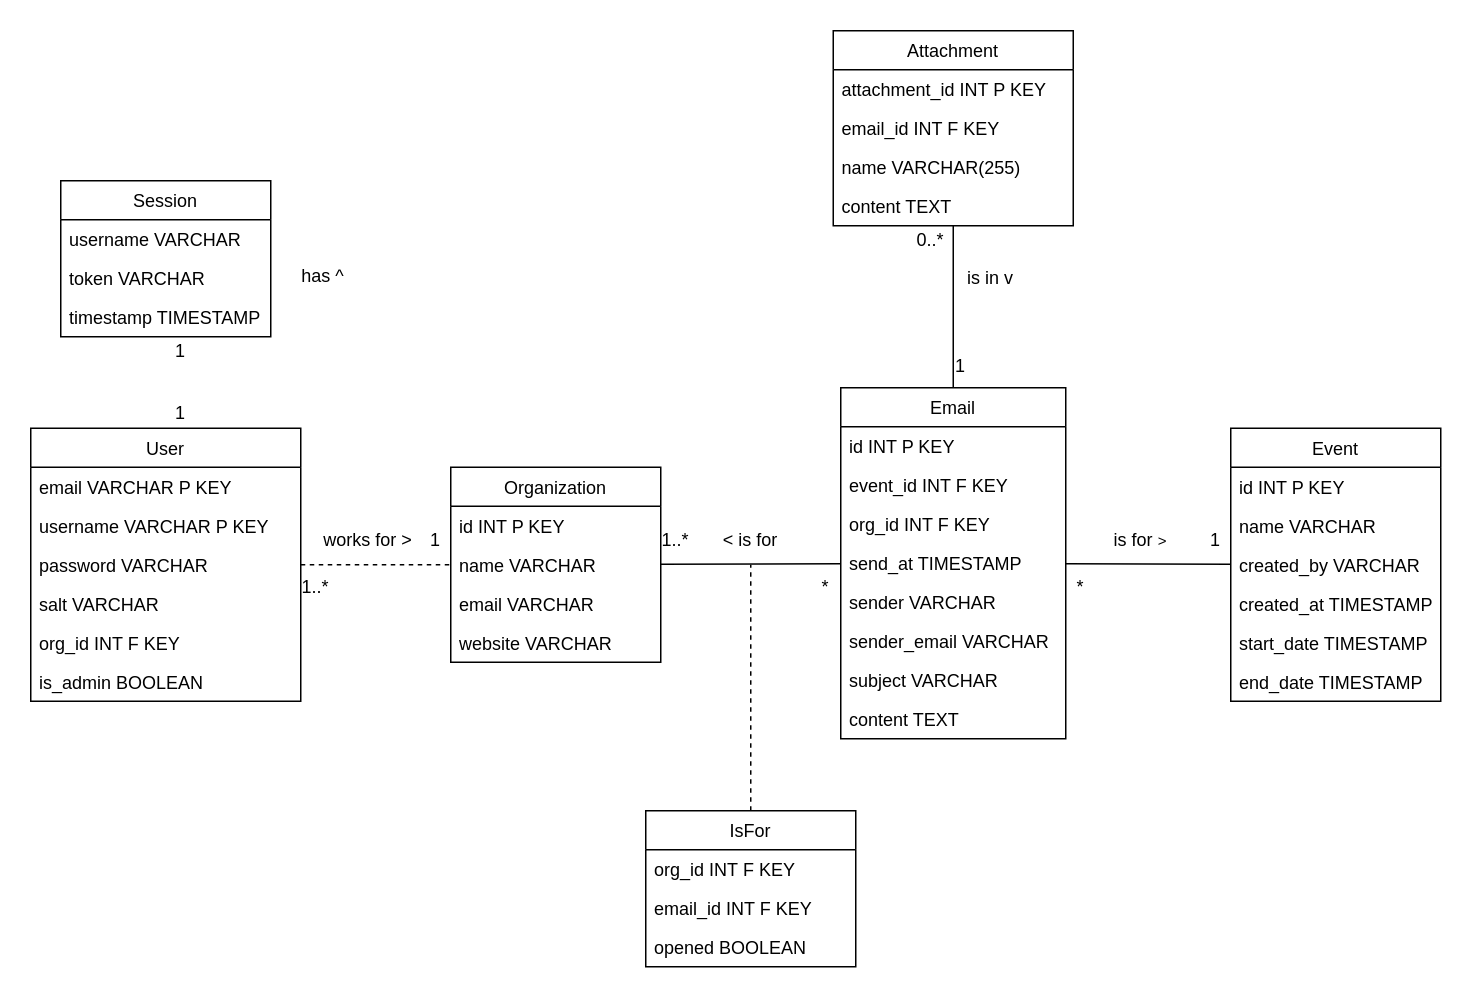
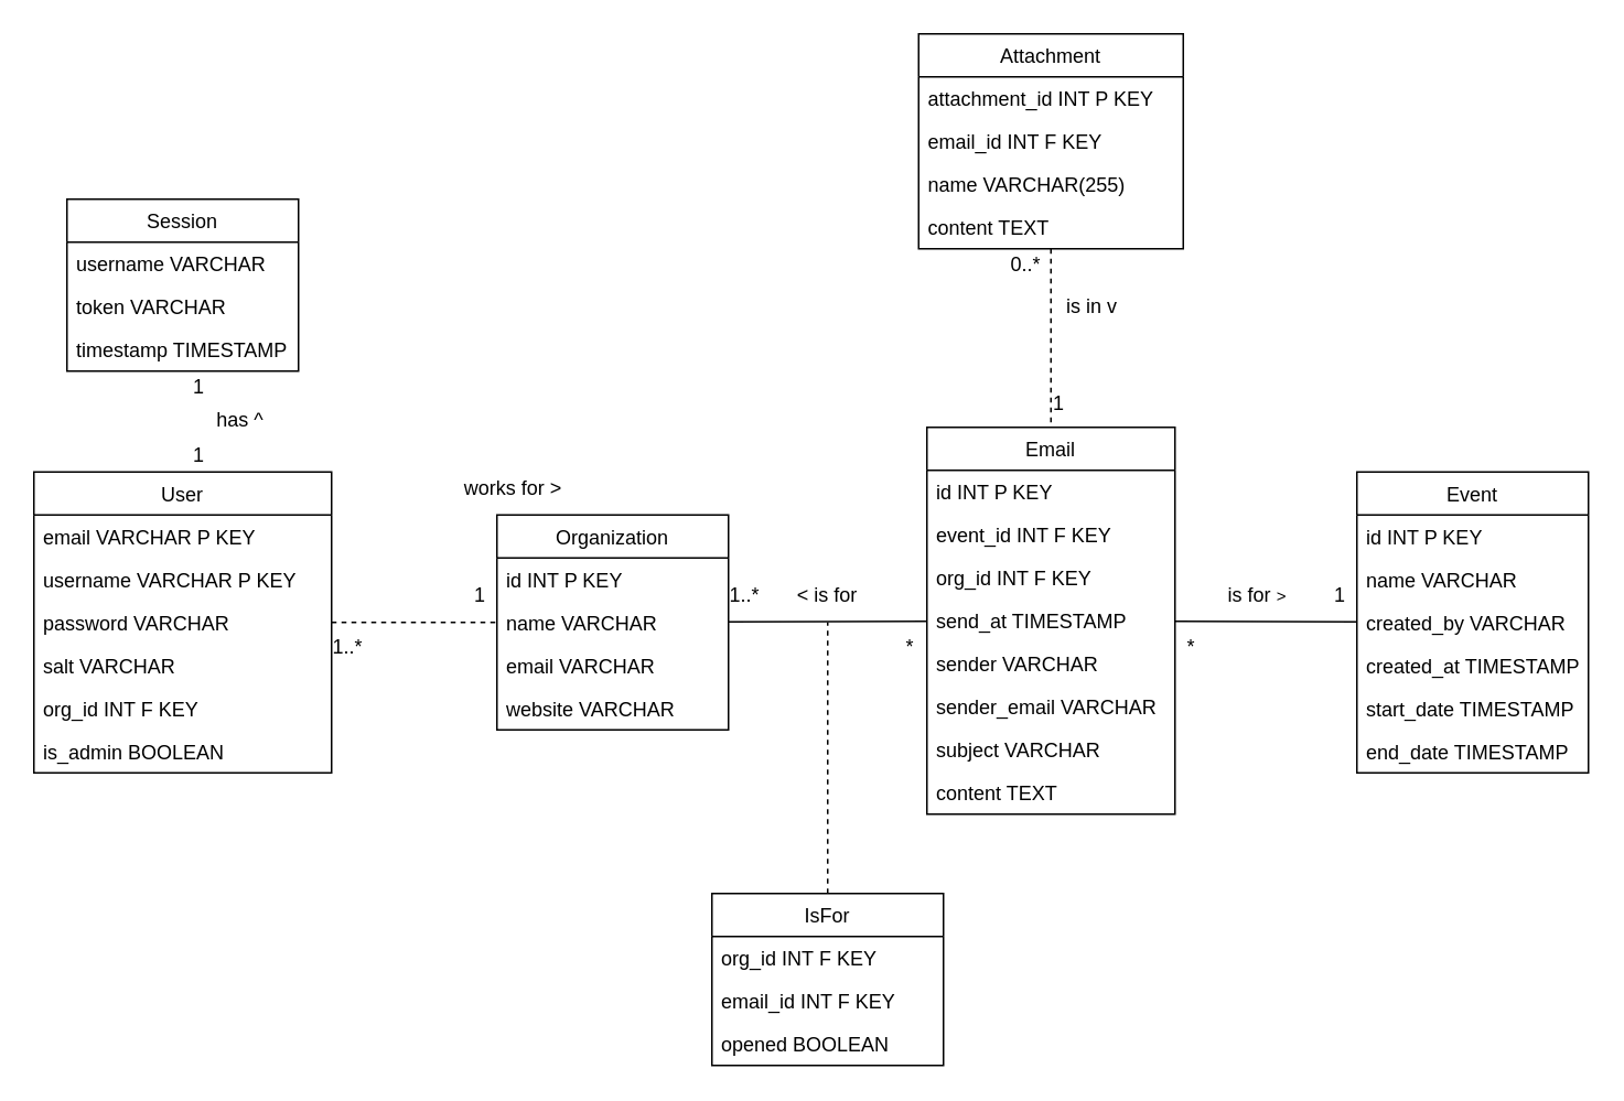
  <mxCell id="0" />
  <mxCell id="1" parent="0" />
  <mxCell id="2" value="User" style="swimlane;fontStyle=0;childLayout=stackLayout;horizontal=1;startSize=26;fillColor=none;horizontalStack=0;resizeParent=1;resizeParentMax=0;resizeLast=0;collapsible=1;marginBottom=0;" parent="1" vertex="1"><mxGeometry x="20" y="285" width="180" height="182" as="geometry" /></mxCell>
  <mxCell id="3" value="email VARCHAR P KEY" style="text;strokeColor=none;fillColor=none;align=left;verticalAlign=top;spacingLeft=4;spacingRight=4;overflow=hidden;rotatable=0;points=[[0,0.5],[1,0.5]];portConstraint=eastwest;" parent="2" vertex="1"><mxGeometry y="26" width="180" height="26" as="geometry" /></mxCell>
  <mxCell id="4" value="username VARCHAR P KEY" style="text;strokeColor=none;fillColor=none;align=left;verticalAlign=top;spacingLeft=4;spacingRight=4;overflow=hidden;rotatable=0;points=[[0,0.5],[1,0.5]];portConstraint=eastwest;" parent="2" vertex="1"><mxGeometry y="52" width="180" height="26" as="geometry" /></mxCell>
  <mxCell id="5" value="password VARCHAR" style="text;strokeColor=none;fillColor=none;align=left;verticalAlign=top;spacingLeft=4;spacingRight=4;overflow=hidden;rotatable=0;points=[[0,0.5],[1,0.5]];portConstraint=eastwest;" parent="2" vertex="1"><mxGeometry y="78" width="180" height="26" as="geometry" /></mxCell>
  <mxCell id="6" value="salt VARCHAR" style="text;strokeColor=none;fillColor=none;align=left;verticalAlign=top;spacingLeft=4;spacingRight=4;overflow=hidden;rotatable=0;points=[[0,0.5],[1,0.5]];portConstraint=eastwest;" parent="2" vertex="1"><mxGeometry y="104" width="180" height="26" as="geometry" /></mxCell>
  <mxCell id="7" value="org_id INT F KEY" style="text;strokeColor=none;fillColor=none;align=left;verticalAlign=top;spacingLeft=4;spacingRight=4;overflow=hidden;rotatable=0;points=[[0,0.5],[1,0.5]];portConstraint=eastwest;" parent="2" vertex="1"><mxGeometry y="130" width="180" height="26" as="geometry" /></mxCell>
  <mxCell id="8" value="is_admin BOOLEAN" style="text;strokeColor=none;fillColor=none;align=left;verticalAlign=top;spacingLeft=4;spacingRight=4;overflow=hidden;rotatable=0;points=[[0,0.5],[1,0.5]];portConstraint=eastwest;" vertex="1" parent="2"><mxGeometry y="156" width="180" height="26" as="geometry" /></mxCell>
  <mxCell id="9" value="Session" style="swimlane;fontStyle=0;childLayout=stackLayout;horizontal=1;startSize=26;fillColor=none;horizontalStack=0;resizeParent=1;resizeParentMax=0;resizeLast=0;collapsible=1;marginBottom=0;" parent="1" vertex="1"><mxGeometry x="40" y="120" width="140" height="104" as="geometry" /></mxCell>
  <mxCell id="10" value="username VARCHAR" style="text;strokeColor=none;fillColor=none;align=left;verticalAlign=top;spacingLeft=4;spacingRight=4;overflow=hidden;rotatable=0;points=[[0,0.5],[1,0.5]];portConstraint=eastwest;" parent="9" vertex="1"><mxGeometry y="26" width="140" height="26" as="geometry" /></mxCell>
  <mxCell id="11" value="token VARCHAR" style="text;strokeColor=none;fillColor=none;align=left;verticalAlign=top;spacingLeft=4;spacingRight=4;overflow=hidden;rotatable=0;points=[[0,0.5],[1,0.5]];portConstraint=eastwest;" parent="9" vertex="1"><mxGeometry y="52" width="140" height="26" as="geometry" /></mxCell>
  <mxCell id="12" value="timestamp TIMESTAMP" style="text;strokeColor=none;fillColor=none;align=left;verticalAlign=top;spacingLeft=4;spacingRight=4;overflow=hidden;rotatable=0;points=[[0,0.5],[1,0.5]];portConstraint=eastwest;" parent="9" vertex="1"><mxGeometry y="78" width="140" height="26" as="geometry" /></mxCell>
  <mxCell id="13" value="Organization" style="swimlane;fontStyle=0;childLayout=stackLayout;horizontal=1;startSize=26;fillColor=none;horizontalStack=0;resizeParent=1;resizeParentMax=0;resizeLast=0;collapsible=1;marginBottom=0;" parent="1" vertex="1"><mxGeometry x="300" y="311" width="140" height="130" as="geometry" /></mxCell>
  <mxCell id="14" value="id INT P KEY" style="text;strokeColor=none;fillColor=none;align=left;verticalAlign=top;spacingLeft=4;spacingRight=4;overflow=hidden;rotatable=0;points=[[0,0.5],[1,0.5]];portConstraint=eastwest;" parent="13" vertex="1"><mxGeometry y="26" width="140" height="26" as="geometry" /></mxCell>
  <mxCell id="15" value="name VARCHAR" style="text;strokeColor=none;fillColor=none;align=left;verticalAlign=top;spacingLeft=4;spacingRight=4;overflow=hidden;rotatable=0;points=[[0,0.5],[1,0.5]];portConstraint=eastwest;" parent="13" vertex="1"><mxGeometry y="52" width="140" height="26" as="geometry" /></mxCell>
  <mxCell id="16" value="email VARCHAR" style="text;strokeColor=none;fillColor=none;align=left;verticalAlign=top;spacingLeft=4;spacingRight=4;overflow=hidden;rotatable=0;points=[[0,0.5],[1,0.5]];portConstraint=eastwest;" parent="13" vertex="1"><mxGeometry y="78" width="140" height="26" as="geometry" /></mxCell>
  <mxCell id="17" value="website VARCHAR" style="text;strokeColor=none;fillColor=none;align=left;verticalAlign=top;spacingLeft=4;spacingRight=4;overflow=hidden;rotatable=0;points=[[0,0.5],[1,0.5]];portConstraint=eastwest;" parent="13" vertex="1"><mxGeometry y="104" width="140" height="26" as="geometry" /></mxCell>
  <mxCell id="18" value="Event" style="swimlane;fontStyle=0;childLayout=stackLayout;horizontal=1;startSize=26;fillColor=none;horizontalStack=0;resizeParent=1;resizeParentMax=0;resizeLast=0;collapsible=1;marginBottom=0;" parent="1" vertex="1"><mxGeometry x="820" y="285" width="140" height="182" as="geometry" /></mxCell>
  <mxCell id="19" value="id INT P KEY" style="text;strokeColor=none;fillColor=none;align=left;verticalAlign=top;spacingLeft=4;spacingRight=4;overflow=hidden;rotatable=0;points=[[0,0.5],[1,0.5]];portConstraint=eastwest;" parent="18" vertex="1"><mxGeometry y="26" width="140" height="26" as="geometry" /></mxCell>
  <mxCell id="20" value="name VARCHAR" style="text;strokeColor=none;fillColor=none;align=left;verticalAlign=top;spacingLeft=4;spacingRight=4;overflow=hidden;rotatable=0;points=[[0,0.5],[1,0.5]];portConstraint=eastwest;" parent="18" vertex="1"><mxGeometry y="52" width="140" height="26" as="geometry" /></mxCell>
  <mxCell id="21" value="created_by VARCHAR" style="text;strokeColor=none;fillColor=none;align=left;verticalAlign=top;spacingLeft=4;spacingRight=4;overflow=hidden;rotatable=0;points=[[0,0.5],[1,0.5]];portConstraint=eastwest;" parent="18" vertex="1"><mxGeometry y="78" width="140" height="26" as="geometry" /></mxCell>
  <mxCell id="22" value="created_at TIMESTAMP" style="text;strokeColor=none;fillColor=none;align=left;verticalAlign=top;spacingLeft=4;spacingRight=4;overflow=hidden;rotatable=0;points=[[0,0.5],[1,0.5]];portConstraint=eastwest;" parent="18" vertex="1"><mxGeometry y="104" width="140" height="26" as="geometry" /></mxCell>
  <mxCell id="23" value="start_date TIMESTAMP" style="text;strokeColor=none;fillColor=none;align=left;verticalAlign=top;spacingLeft=4;spacingRight=4;overflow=hidden;rotatable=0;points=[[0,0.5],[1,0.5]];portConstraint=eastwest;" parent="18" vertex="1"><mxGeometry y="130" width="140" height="26" as="geometry" /></mxCell>
  <mxCell id="24" value="end_date TIMESTAMP" style="text;strokeColor=none;fillColor=none;align=left;verticalAlign=top;spacingLeft=4;spacingRight=4;overflow=hidden;rotatable=0;points=[[0,0.5],[1,0.5]];portConstraint=eastwest;" vertex="1" parent="18"><mxGeometry y="156" width="140" height="26" as="geometry" /></mxCell>
  <mxCell id="25" value="Email" style="swimlane;fontStyle=0;childLayout=stackLayout;horizontal=1;startSize=26;fillColor=none;horizontalStack=0;resizeParent=1;resizeParentMax=0;resizeLast=0;collapsible=1;marginBottom=0;" parent="1" vertex="1"><mxGeometry x="560" y="258" width="150" height="234" as="geometry" /></mxCell>
  <mxCell id="26" value="id INT P KEY" style="text;strokeColor=none;fillColor=none;align=left;verticalAlign=top;spacingLeft=4;spacingRight=4;overflow=hidden;rotatable=0;points=[[0,0.5],[1,0.5]];portConstraint=eastwest;" parent="25" vertex="1"><mxGeometry y="26" width="150" height="26" as="geometry" /></mxCell>
  <mxCell id="27" value="event_id INT F KEY" style="text;strokeColor=none;fillColor=none;align=left;verticalAlign=top;spacingLeft=4;spacingRight=4;overflow=hidden;rotatable=0;points=[[0,0.5],[1,0.5]];portConstraint=eastwest;" parent="25" vertex="1"><mxGeometry y="52" width="150" height="26" as="geometry" /></mxCell>
  <mxCell id="28" value="org_id INT F KEY" style="text;strokeColor=none;fillColor=none;align=left;verticalAlign=top;spacingLeft=4;spacingRight=4;overflow=hidden;rotatable=0;points=[[0,0.5],[1,0.5]];portConstraint=eastwest;" parent="25" vertex="1"><mxGeometry y="78" width="150" height="26" as="geometry" /></mxCell>
  <mxCell id="29" value="send_at TIMESTAMP" style="text;strokeColor=none;fillColor=none;align=left;verticalAlign=top;spacingLeft=4;spacingRight=4;overflow=hidden;rotatable=0;points=[[0,0.5],[1,0.5]];portConstraint=eastwest;" parent="25" vertex="1"><mxGeometry y="104" width="150" height="26" as="geometry" /></mxCell>
  <mxCell id="30" value="sender VARCHAR" style="text;strokeColor=none;fillColor=none;align=left;verticalAlign=top;spacingLeft=4;spacingRight=4;overflow=hidden;rotatable=0;points=[[0,0.5],[1,0.5]];portConstraint=eastwest;" parent="25" vertex="1"><mxGeometry y="130" width="150" height="26" as="geometry" /></mxCell>
  <mxCell id="31" value="sender_email VARCHAR" style="text;strokeColor=none;fillColor=none;align=left;verticalAlign=top;spacingLeft=4;spacingRight=4;overflow=hidden;rotatable=0;points=[[0,0.5],[1,0.5]];portConstraint=eastwest;" parent="25" vertex="1"><mxGeometry y="156" width="150" height="26" as="geometry" /></mxCell>
  <mxCell id="32" value="subject VARCHAR" style="text;strokeColor=none;fillColor=none;align=left;verticalAlign=top;spacingLeft=4;spacingRight=4;overflow=hidden;rotatable=0;points=[[0,0.5],[1,0.5]];portConstraint=eastwest;" parent="25" vertex="1"><mxGeometry y="182" width="150" height="26" as="geometry" /></mxCell>
  <mxCell id="33" value="content TEXT" style="text;strokeColor=none;fillColor=none;align=left;verticalAlign=top;spacingLeft=4;spacingRight=4;overflow=hidden;rotatable=0;points=[[0,0.5],[1,0.5]];portConstraint=eastwest;" parent="25" vertex="1"><mxGeometry y="208" width="150" height="26" as="geometry" /></mxCell>
  <mxCell id="34" value="Attachment" style="swimlane;fontStyle=0;childLayout=stackLayout;horizontal=1;startSize=26;fillColor=none;horizontalStack=0;resizeParent=1;resizeParentMax=0;resizeLast=0;collapsible=1;marginBottom=0;" parent="1" vertex="1"><mxGeometry x="555" y="20" width="160" height="130" as="geometry" /></mxCell>
  <mxCell id="35" value="attachment_id INT P KEY" style="text;strokeColor=none;fillColor=none;align=left;verticalAlign=top;spacingLeft=4;spacingRight=4;overflow=hidden;rotatable=0;points=[[0,0.5],[1,0.5]];portConstraint=eastwest;" parent="34" vertex="1"><mxGeometry y="26" width="160" height="26" as="geometry" /></mxCell>
  <mxCell id="36" value="email_id INT F KEY" style="text;strokeColor=none;fillColor=none;align=left;verticalAlign=top;spacingLeft=4;spacingRight=4;overflow=hidden;rotatable=0;points=[[0,0.5],[1,0.5]];portConstraint=eastwest;" parent="34" vertex="1"><mxGeometry y="52" width="160" height="26" as="geometry" /></mxCell>
  <mxCell id="37" value="name VARCHAR(255)" style="text;strokeColor=none;fillColor=none;align=left;verticalAlign=top;spacingLeft=4;spacingRight=4;overflow=hidden;rotatable=0;points=[[0,0.5],[1,0.5]];portConstraint=eastwest;" parent="34" vertex="1"><mxGeometry y="78" width="160" height="26" as="geometry" /></mxCell>
  <mxCell id="38" value="content TEXT" style="text;strokeColor=none;fillColor=none;align=left;verticalAlign=top;spacingLeft=4;spacingRight=4;overflow=hidden;rotatable=0;points=[[0,0.5],[1,0.5]];portConstraint=eastwest;" parent="34" vertex="1"><mxGeometry y="104" width="160" height="26" as="geometry" /></mxCell>
- <mxCell id="39" value="" style="endArrow=none;html=1;" parent="1" source="34" target="25" edge="1"><mxGeometry width="50" height="50" relative="1" as="geometry"><mxPoint x="460" y="510" as="sourcePoint" /><mxPoint x="510" y="460" as="targetPoint" /></mxGeometry></mxCell>
+ <mxCell id="39" value="" style="endArrow=none;html=1;dashed=1;" parent="1" source="34" target="25" edge="1"><mxGeometry width="50" height="50" relative="1" as="geometry"><mxPoint x="460" y="510" as="sourcePoint" /><mxPoint x="510" y="460" as="targetPoint" /></mxGeometry></mxCell>
  <mxCell id="40" value="1" style="text;html=1;strokeColor=none;fillColor=none;align=center;verticalAlign=middle;whiteSpace=wrap;rounded=0;" parent="1" vertex="1"><mxGeometry x="630" y="234" width="20" height="20" as="geometry" /></mxCell>
  <mxCell id="41" value="0..*" style="text;html=1;strokeColor=none;fillColor=none;align=center;verticalAlign=middle;whiteSpace=wrap;rounded=0;" parent="1" vertex="1"><mxGeometry x="610" y="150" width="20" height="20" as="geometry" /></mxCell>
  <mxCell id="42" value="is in v" style="text;html=1;strokeColor=none;fillColor=none;align=center;verticalAlign=middle;whiteSpace=wrap;rounded=0;" parent="1" vertex="1"><mxGeometry x="640" y="175" width="40" height="20" as="geometry" /></mxCell>
  <mxCell id="43" value="" style="endArrow=none;html=1;" parent="1" source="13" target="25" edge="1"><mxGeometry width="50" height="50" relative="1" as="geometry"><mxPoint x="400" y="478" as="sourcePoint" /><mxPoint x="400" y="390" as="targetPoint" /></mxGeometry></mxCell>
  <mxCell id="44" value="1..*" style="text;html=1;strokeColor=none;fillColor=none;align=center;verticalAlign=middle;whiteSpace=wrap;rounded=0;" parent="1" vertex="1"><mxGeometry x="440" y="350" width="20" height="20" as="geometry" /></mxCell>
  <mxCell id="45" style="edgeStyle=orthogonalEdgeStyle;rounded=0;orthogonalLoop=1;jettySize=auto;html=1;exitX=0;exitY=0.25;exitDx=0;exitDy=0;" parent="1" source="46" edge="1"><mxGeometry relative="1" as="geometry"><mxPoint x="539.99" y="385.961" as="targetPoint" /></mxGeometry></mxCell>
  <mxCell id="46" value="*" style="text;html=1;strokeColor=none;fillColor=none;align=center;verticalAlign=middle;whiteSpace=wrap;rounded=0;" parent="1" vertex="1"><mxGeometry x="540" y="381" width="20" height="20" as="geometry" /></mxCell>
  <mxCell id="47" value="&amp;lt; is for" style="text;html=1;strokeColor=none;fillColor=none;align=center;verticalAlign=middle;whiteSpace=wrap;rounded=0;" parent="1" vertex="1"><mxGeometry x="480" y="350" width="40" height="20" as="geometry" /></mxCell>
  <mxCell id="48" value="" style="endArrow=none;html=1;dashed=1;" parent="1" source="2" target="13" edge="1"><mxGeometry width="50" height="50" relative="1" as="geometry"><mxPoint x="210" y="375.66" as="sourcePoint" /><mxPoint x="370" y="330" as="targetPoint" /></mxGeometry></mxCell>
  <mxCell id="49" value="1" style="text;html=1;strokeColor=none;fillColor=none;align=center;verticalAlign=middle;whiteSpace=wrap;rounded=0;" parent="1" vertex="1"><mxGeometry x="280" y="350" width="20" height="20" as="geometry" /></mxCell>
  <mxCell id="50" value="1..*" style="text;html=1;strokeColor=none;fillColor=none;align=center;verticalAlign=middle;whiteSpace=wrap;rounded=0;" parent="1" vertex="1"><mxGeometry x="200" y="381" width="20" height="20" as="geometry" /></mxCell>
- <mxCell id="51" value="works for &amp;gt;" style="text;html=1;strokeColor=none;fillColor=none;align=center;verticalAlign=middle;whiteSpace=wrap;rounded=0;" parent="1" vertex="1"><mxGeometry x="210" y="350" width="70" height="20" as="geometry" /></mxCell>
+ <mxCell id="51" value="works for &amp;gt;" style="text;html=1;strokeColor=none;fillColor=none;align=center;verticalAlign=middle;whiteSpace=wrap;rounded=0;" parent="1" vertex="1"><mxGeometry x="275" y="285" width="70" height="20" as="geometry" /></mxCell>
  <mxCell id="52" value="1" style="text;html=1;strokeColor=none;fillColor=none;align=center;verticalAlign=middle;whiteSpace=wrap;rounded=0;" parent="1" vertex="1"><mxGeometry x="110" y="224" width="20" height="20" as="geometry" /></mxCell>
  <mxCell id="53" value="1" style="text;html=1;strokeColor=none;fillColor=none;align=center;verticalAlign=middle;whiteSpace=wrap;rounded=0;" parent="1" vertex="1"><mxGeometry x="110" y="265" width="20" height="20" as="geometry" /></mxCell>
- <mxCell id="54" value="has ^" style="text;html=1;strokeColor=none;fillColor=none;align=center;verticalAlign=middle;whiteSpace=wrap;rounded=0;" parent="1" vertex="1"><mxGeometry x="190" y="174" width="50" height="20" as="geometry" /></mxCell>
+ <mxCell id="54" value="has ^" style="text;html=1;strokeColor=none;fillColor=none;align=center;verticalAlign=middle;whiteSpace=wrap;rounded=0;" parent="1" vertex="1"><mxGeometry x="120" y="244" width="50" height="20" as="geometry" /></mxCell>
  <mxCell id="55" value="" style="endArrow=none;html=1;" parent="1" source="25" target="18" edge="1"><mxGeometry width="50" height="50" relative="1" as="geometry"><mxPoint x="450" y="386" as="sourcePoint" /><mxPoint x="570" y="386" as="targetPoint" /></mxGeometry></mxCell>
  <mxCell id="56" value="*" style="text;html=1;strokeColor=none;fillColor=none;align=center;verticalAlign=middle;whiteSpace=wrap;rounded=0;" parent="1" vertex="1"><mxGeometry x="710" y="381" width="20" height="20" as="geometry" /></mxCell>
  <mxCell id="57" value="1" style="text;html=1;strokeColor=none;fillColor=none;align=center;verticalAlign=middle;whiteSpace=wrap;rounded=0;" parent="1" vertex="1"><mxGeometry x="800" y="350" width="20" height="20" as="geometry" /></mxCell>
  <mxCell id="58" value="is for &lt;span style=&quot;font-size: 10px&quot;&gt;&amp;gt;&lt;/span&gt;" style="text;html=1;strokeColor=none;fillColor=none;align=center;verticalAlign=middle;whiteSpace=wrap;rounded=0;" parent="1" vertex="1"><mxGeometry x="740" y="350" width="40" height="20" as="geometry" /></mxCell>
  <mxCell id="59" value="IsFor" style="swimlane;fontStyle=0;childLayout=stackLayout;horizontal=1;startSize=26;fillColor=none;horizontalStack=0;resizeParent=1;resizeParentMax=0;resizeLast=0;collapsible=1;marginBottom=0;" parent="1" vertex="1"><mxGeometry x="430" y="540" width="140" height="104" as="geometry" /></mxCell>
  <mxCell id="60" value="org_id INT F KEY" style="text;strokeColor=none;fillColor=none;align=left;verticalAlign=top;spacingLeft=4;spacingRight=4;overflow=hidden;rotatable=0;points=[[0,0.5],[1,0.5]];portConstraint=eastwest;" parent="59" vertex="1"><mxGeometry y="26" width="140" height="26" as="geometry" /></mxCell>
  <mxCell id="61" value="email_id INT F KEY" style="text;strokeColor=none;fillColor=none;align=left;verticalAlign=top;spacingLeft=4;spacingRight=4;overflow=hidden;rotatable=0;points=[[0,0.5],[1,0.5]];portConstraint=eastwest;" parent="59" vertex="1"><mxGeometry y="52" width="140" height="26" as="geometry" /></mxCell>
  <mxCell id="62" value="opened BOOLEAN" style="text;strokeColor=none;fillColor=none;align=left;verticalAlign=top;spacingLeft=4;spacingRight=4;overflow=hidden;rotatable=0;points=[[0,0.5],[1,0.5]];portConstraint=eastwest;" parent="59" vertex="1"><mxGeometry y="78" width="140" height="26" as="geometry" /></mxCell>
  <mxCell id="63" value="" style="endArrow=none;dashed=1;html=1;" parent="1" source="59" edge="1"><mxGeometry width="50" height="50" relative="1" as="geometry"><mxPoint x="370" y="500" as="sourcePoint" /><mxPoint x="500" y="376" as="targetPoint" /></mxGeometry></mxCell>
